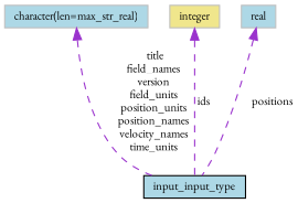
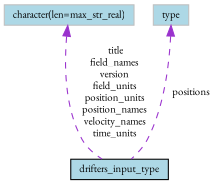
  digraph {
    fontname="EB Garamond"
    node [color=grey75 fillcolor=lightblue fontname="EB Garamond" fontsize=10 shape=record style=filled]
    edge [color=darkorchid3 dir=back fontname="EB Garamond" fontsize=10 labelfontname=Helvetica labelfontsize=10 style=dashed]
-   n1 [color=black fontcolor=black height=0.2 label=input_input_type width=0.4]
+   n1 [color=black fontcolor=black height=0.2 label=drifters_input_type width=0.4]
    n2 [height=0.2 label="character(len=max_str_real)" width=0.4]
-   n3 [fillcolor=khaki height=0.2 label=integer width=0.4]
-   n4 [height=0.2 label=real width=0.4]
+   n4 [height=0.2 label=type width=0.4]
    n2 -> n1 [label=" title\nfield_names\nversion\nfield_units\nposition_units\nposition_names\nvelocity_names\ntime_units"]
-   n3 -> n1 [label=" ids"]
    n4 -> n1 [label=" positions"]
  }
